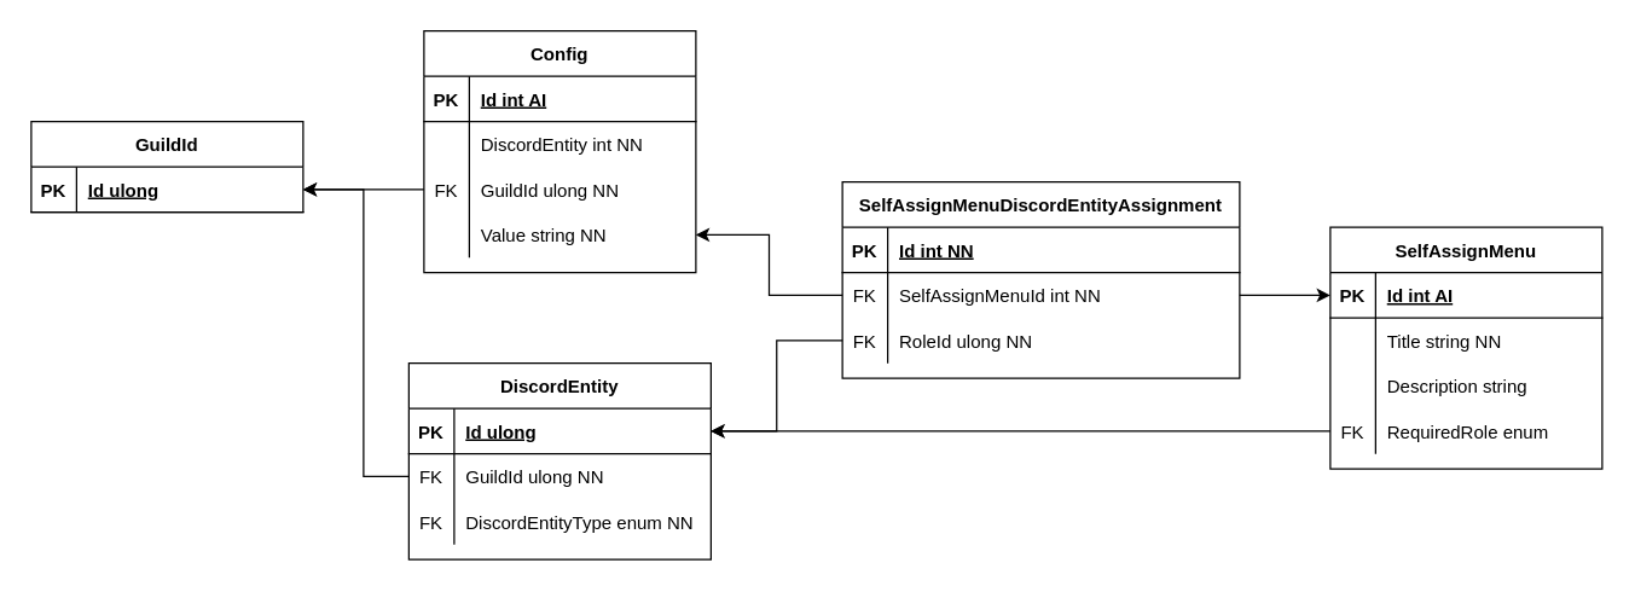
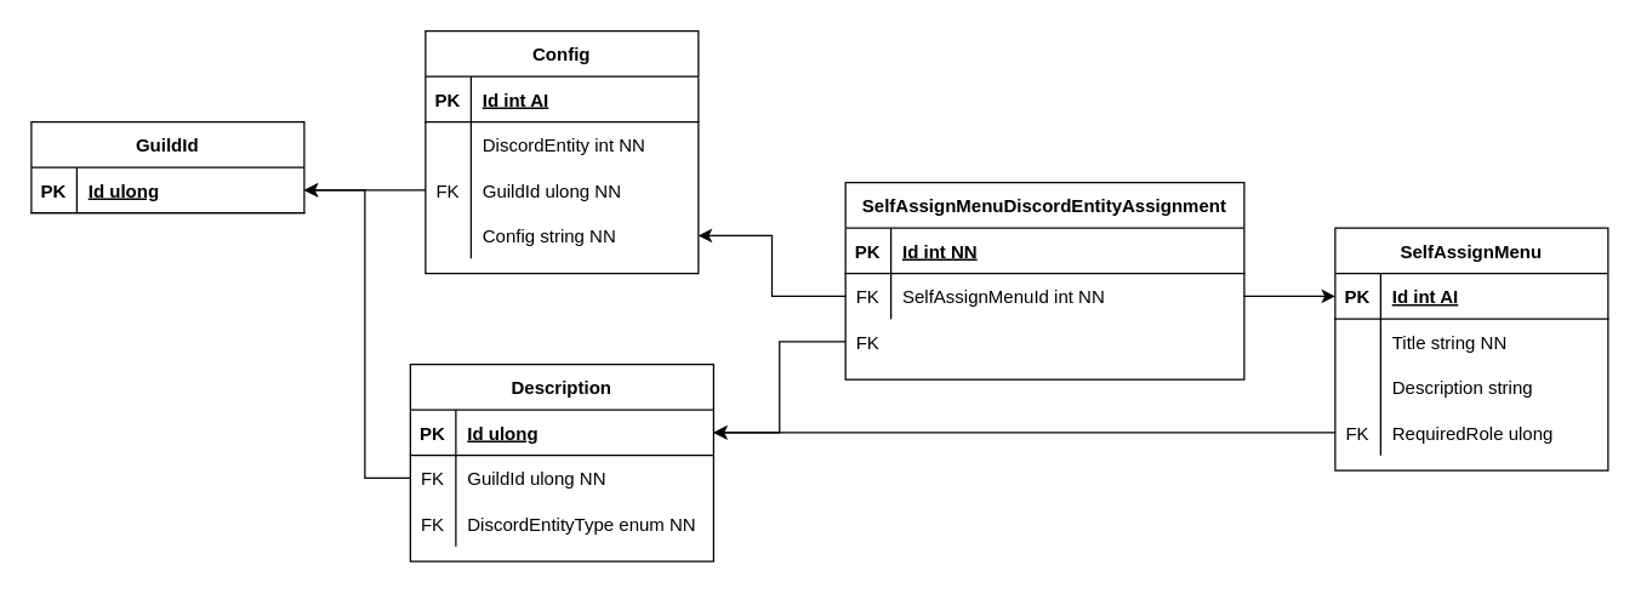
  <mxCell id="0" />
  <mxCell id="1" parent="0" />
  <mxCell id="2" value="GuildId" style="shape=table;startSize=30;container=1;collapsible=1;childLayout=tableLayout;fixedRows=1;rowLines=0;fontStyle=1;align=center;resizeLast=1;" parent="1" vertex="1"><mxGeometry x="20" y="80" width="180" height="60" as="geometry" /></mxCell>
  <mxCell id="3" value="" style="shape=partialRectangle;collapsible=0;dropTarget=0;pointerEvents=0;fillColor=none;top=0;left=0;bottom=1;right=0;points=[[0,0.5],[1,0.5]];portConstraint=eastwest;" parent="2" vertex="1"><mxGeometry y="30" width="180" height="30" as="geometry" /></mxCell>
  <mxCell id="4" value="PK" style="shape=partialRectangle;connectable=0;fillColor=none;top=0;left=0;bottom=0;right=0;fontStyle=1;overflow=hidden;" parent="3" vertex="1"><mxGeometry width="30" height="30" as="geometry"><mxRectangle width="30" height="30" as="alternateBounds" /></mxGeometry></mxCell>
  <mxCell id="5" value="Id ulong" style="shape=partialRectangle;connectable=0;fillColor=none;top=0;left=0;bottom=0;right=0;align=left;spacingLeft=6;fontStyle=5;overflow=hidden;" parent="3" vertex="1"><mxGeometry x="30" width="150" height="30" as="geometry"><mxRectangle width="150" height="30" as="alternateBounds" /></mxGeometry></mxCell>
  <mxCell id="6" value="Config" style="shape=table;startSize=30;container=1;collapsible=1;childLayout=tableLayout;fixedRows=1;rowLines=0;fontStyle=1;align=center;resizeLast=1;" parent="1" vertex="1"><mxGeometry x="280" y="20" width="180" height="160" as="geometry" /></mxCell>
  <mxCell id="7" value="" style="shape=partialRectangle;collapsible=0;dropTarget=0;pointerEvents=0;fillColor=none;top=0;left=0;bottom=1;right=0;points=[[0,0.5],[1,0.5]];portConstraint=eastwest;" parent="6" vertex="1"><mxGeometry y="30" width="180" height="30" as="geometry" /></mxCell>
  <mxCell id="8" value="PK" style="shape=partialRectangle;connectable=0;fillColor=none;top=0;left=0;bottom=0;right=0;fontStyle=1;overflow=hidden;" parent="7" vertex="1"><mxGeometry width="30" height="30" as="geometry"><mxRectangle width="30" height="30" as="alternateBounds" /></mxGeometry></mxCell>
  <mxCell id="9" value="Id int AI" style="shape=partialRectangle;connectable=0;fillColor=none;top=0;left=0;bottom=0;right=0;align=left;spacingLeft=6;fontStyle=5;overflow=hidden;" parent="7" vertex="1"><mxGeometry x="30" width="150" height="30" as="geometry"><mxRectangle width="150" height="30" as="alternateBounds" /></mxGeometry></mxCell>
  <mxCell id="10" value="" style="shape=partialRectangle;collapsible=0;dropTarget=0;pointerEvents=0;fillColor=none;top=0;left=0;bottom=0;right=0;points=[[0,0.5],[1,0.5]];portConstraint=eastwest;" parent="6" vertex="1"><mxGeometry y="60" width="180" height="30" as="geometry" /></mxCell>
  <mxCell id="11" value="" style="shape=partialRectangle;connectable=0;fillColor=none;top=0;left=0;bottom=0;right=0;editable=1;overflow=hidden;" parent="10" vertex="1"><mxGeometry width="30" height="30" as="geometry"><mxRectangle width="30" height="30" as="alternateBounds" /></mxGeometry></mxCell>
  <mxCell id="12" value="DiscordEntity int NN" style="shape=partialRectangle;connectable=0;fillColor=none;top=0;left=0;bottom=0;right=0;align=left;spacingLeft=6;overflow=hidden;" parent="10" vertex="1"><mxGeometry x="30" width="150" height="30" as="geometry"><mxRectangle width="150" height="30" as="alternateBounds" /></mxGeometry></mxCell>
  <mxCell id="13" value="" style="shape=partialRectangle;collapsible=0;dropTarget=0;pointerEvents=0;fillColor=none;top=0;left=0;bottom=0;right=0;points=[[0,0.5],[1,0.5]];portConstraint=eastwest;" parent="6" vertex="1"><mxGeometry y="90" width="180" height="30" as="geometry" /></mxCell>
  <mxCell id="14" value="FK" style="shape=partialRectangle;connectable=0;fillColor=none;top=0;left=0;bottom=0;right=0;editable=1;overflow=hidden;" parent="13" vertex="1"><mxGeometry width="30" height="30" as="geometry"><mxRectangle width="30" height="30" as="alternateBounds" /></mxGeometry></mxCell>
  <mxCell id="15" value="GuildId ulong NN" style="shape=partialRectangle;connectable=0;fillColor=none;top=0;left=0;bottom=0;right=0;align=left;spacingLeft=6;overflow=hidden;" parent="13" vertex="1"><mxGeometry x="30" width="150" height="30" as="geometry"><mxRectangle width="150" height="30" as="alternateBounds" /></mxGeometry></mxCell>
  <mxCell id="16" value="" style="shape=partialRectangle;collapsible=0;dropTarget=0;pointerEvents=0;fillColor=none;top=0;left=0;bottom=0;right=0;points=[[0,0.5],[1,0.5]];portConstraint=eastwest;" parent="6" vertex="1"><mxGeometry y="120" width="180" height="30" as="geometry" /></mxCell>
  <mxCell id="17" value="" style="shape=partialRectangle;connectable=0;fillColor=none;top=0;left=0;bottom=0;right=0;editable=1;overflow=hidden;" parent="16" vertex="1"><mxGeometry width="30" height="30" as="geometry"><mxRectangle width="30" height="30" as="alternateBounds" /></mxGeometry></mxCell>
- <mxCell id="18" value="Value string NN" style="shape=partialRectangle;connectable=0;fillColor=none;top=0;left=0;bottom=0;right=0;align=left;spacingLeft=6;overflow=hidden;" parent="16" vertex="1"><mxGeometry x="30" width="150" height="30" as="geometry"><mxRectangle width="150" height="30" as="alternateBounds" /></mxGeometry></mxCell>
+ <mxCell id="18" value="Config string NN" style="shape=partialRectangle;connectable=0;fillColor=none;top=0;left=0;bottom=0;right=0;align=left;spacingLeft=6;overflow=hidden;" parent="16" vertex="1"><mxGeometry x="30" width="150" height="30" as="geometry"><mxRectangle width="150" height="30" as="alternateBounds" /></mxGeometry></mxCell>
  <mxCell id="19" style="edgeStyle=orthogonalEdgeStyle;rounded=0;orthogonalLoop=1;jettySize=auto;html=1;exitX=0;exitY=0.5;exitDx=0;exitDy=0;" parent="1" source="13" target="3" edge="1"><mxGeometry relative="1" as="geometry" /></mxCell>
- <mxCell id="20" value="DiscordEntity" style="shape=table;startSize=30;container=1;collapsible=1;childLayout=tableLayout;fixedRows=1;rowLines=0;fontStyle=1;align=center;resizeLast=1;" parent="1" vertex="1"><mxGeometry x="270" y="240" width="200" height="130" as="geometry" /></mxCell>
+ <mxCell id="20" value="Description" style="shape=table;startSize=30;container=1;collapsible=1;childLayout=tableLayout;fixedRows=1;rowLines=0;fontStyle=1;align=center;resizeLast=1;" parent="1" vertex="1"><mxGeometry x="270" y="240" width="200" height="130" as="geometry" /></mxCell>
  <mxCell id="21" value="" style="shape=partialRectangle;collapsible=0;dropTarget=0;pointerEvents=0;fillColor=none;top=0;left=0;bottom=1;right=0;points=[[0,0.5],[1,0.5]];portConstraint=eastwest;" parent="20" vertex="1"><mxGeometry y="30" width="200" height="30" as="geometry" /></mxCell>
  <mxCell id="22" value="PK" style="shape=partialRectangle;connectable=0;fillColor=none;top=0;left=0;bottom=0;right=0;fontStyle=1;overflow=hidden;" parent="21" vertex="1"><mxGeometry width="30" height="30" as="geometry"><mxRectangle width="30" height="30" as="alternateBounds" /></mxGeometry></mxCell>
  <mxCell id="23" value="Id ulong" style="shape=partialRectangle;connectable=0;fillColor=none;top=0;left=0;bottom=0;right=0;align=left;spacingLeft=6;fontStyle=5;overflow=hidden;" parent="21" vertex="1"><mxGeometry x="30" width="170" height="30" as="geometry"><mxRectangle width="170" height="30" as="alternateBounds" /></mxGeometry></mxCell>
  <mxCell id="24" value="" style="shape=partialRectangle;collapsible=0;dropTarget=0;pointerEvents=0;fillColor=none;top=0;left=0;bottom=0;right=0;points=[[0,0.5],[1,0.5]];portConstraint=eastwest;" parent="20" vertex="1"><mxGeometry y="60" width="200" height="30" as="geometry" /></mxCell>
  <mxCell id="25" value="FK" style="shape=partialRectangle;connectable=0;fillColor=none;top=0;left=0;bottom=0;right=0;editable=1;overflow=hidden;" parent="24" vertex="1"><mxGeometry width="30" height="30" as="geometry"><mxRectangle width="30" height="30" as="alternateBounds" /></mxGeometry></mxCell>
  <mxCell id="26" value="GuildId ulong NN" style="shape=partialRectangle;connectable=0;fillColor=none;top=0;left=0;bottom=0;right=0;align=left;spacingLeft=6;overflow=hidden;" parent="24" vertex="1"><mxGeometry x="30" width="170" height="30" as="geometry"><mxRectangle width="170" height="30" as="alternateBounds" /></mxGeometry></mxCell>
  <mxCell id="27" value="" style="shape=partialRectangle;collapsible=0;dropTarget=0;pointerEvents=0;fillColor=none;top=0;left=0;bottom=0;right=0;points=[[0,0.5],[1,0.5]];portConstraint=eastwest;" parent="20" vertex="1"><mxGeometry y="90" width="200" height="30" as="geometry" /></mxCell>
  <mxCell id="28" value="FK" style="shape=partialRectangle;connectable=0;fillColor=none;top=0;left=0;bottom=0;right=0;editable=1;overflow=hidden;" parent="27" vertex="1"><mxGeometry width="30" height="30" as="geometry"><mxRectangle width="30" height="30" as="alternateBounds" /></mxGeometry></mxCell>
  <mxCell id="29" value="DiscordEntityType enum NN" style="shape=partialRectangle;connectable=0;fillColor=none;top=0;left=0;bottom=0;right=0;align=left;spacingLeft=6;overflow=hidden;" parent="27" vertex="1"><mxGeometry x="30" width="170" height="30" as="geometry"><mxRectangle width="170" height="30" as="alternateBounds" /></mxGeometry></mxCell>
  <mxCell id="30" style="edgeStyle=orthogonalEdgeStyle;rounded=0;orthogonalLoop=1;jettySize=auto;html=1;exitX=0;exitY=0.5;exitDx=0;exitDy=0;" parent="1" source="24" target="3" edge="1"><mxGeometry relative="1" as="geometry"><Array as="points"><mxPoint x="240" y="315" /><mxPoint x="240" y="125" /></Array></mxGeometry></mxCell>
  <mxCell id="31" value="SelfAssignMenu" style="shape=table;startSize=30;container=1;collapsible=1;childLayout=tableLayout;fixedRows=1;rowLines=0;fontStyle=1;align=center;resizeLast=1;" parent="1" vertex="1"><mxGeometry x="880" y="150" width="180" height="160" as="geometry" /></mxCell>
  <mxCell id="32" value="" style="shape=partialRectangle;collapsible=0;dropTarget=0;pointerEvents=0;fillColor=none;top=0;left=0;bottom=1;right=0;points=[[0,0.5],[1,0.5]];portConstraint=eastwest;" parent="31" vertex="1"><mxGeometry y="30" width="180" height="30" as="geometry" /></mxCell>
  <mxCell id="33" value="PK" style="shape=partialRectangle;connectable=0;fillColor=none;top=0;left=0;bottom=0;right=0;fontStyle=1;overflow=hidden;" parent="32" vertex="1"><mxGeometry width="30" height="30" as="geometry"><mxRectangle width="30" height="30" as="alternateBounds" /></mxGeometry></mxCell>
  <mxCell id="34" value="Id int AI" style="shape=partialRectangle;connectable=0;fillColor=none;top=0;left=0;bottom=0;right=0;align=left;spacingLeft=6;fontStyle=5;overflow=hidden;" parent="32" vertex="1"><mxGeometry x="30" width="150" height="30" as="geometry"><mxRectangle width="150" height="30" as="alternateBounds" /></mxGeometry></mxCell>
  <mxCell id="35" value="" style="shape=partialRectangle;collapsible=0;dropTarget=0;pointerEvents=0;fillColor=none;top=0;left=0;bottom=0;right=0;points=[[0,0.5],[1,0.5]];portConstraint=eastwest;" parent="31" vertex="1"><mxGeometry y="60" width="180" height="30" as="geometry" /></mxCell>
  <mxCell id="36" value="" style="shape=partialRectangle;connectable=0;fillColor=none;top=0;left=0;bottom=0;right=0;editable=1;overflow=hidden;" parent="35" vertex="1"><mxGeometry width="30" height="30" as="geometry"><mxRectangle width="30" height="30" as="alternateBounds" /></mxGeometry></mxCell>
  <mxCell id="37" value="Title string NN" style="shape=partialRectangle;connectable=0;fillColor=none;top=0;left=0;bottom=0;right=0;align=left;spacingLeft=6;overflow=hidden;" parent="35" vertex="1"><mxGeometry x="30" width="150" height="30" as="geometry"><mxRectangle width="150" height="30" as="alternateBounds" /></mxGeometry></mxCell>
  <mxCell id="38" value="" style="shape=partialRectangle;collapsible=0;dropTarget=0;pointerEvents=0;fillColor=none;top=0;left=0;bottom=0;right=0;points=[[0,0.5],[1,0.5]];portConstraint=eastwest;" parent="31" vertex="1"><mxGeometry y="90" width="180" height="30" as="geometry" /></mxCell>
  <mxCell id="39" value="" style="shape=partialRectangle;connectable=0;fillColor=none;top=0;left=0;bottom=0;right=0;editable=1;overflow=hidden;" parent="38" vertex="1"><mxGeometry width="30" height="30" as="geometry"><mxRectangle width="30" height="30" as="alternateBounds" /></mxGeometry></mxCell>
  <mxCell id="40" value="Description string" style="shape=partialRectangle;connectable=0;fillColor=none;top=0;left=0;bottom=0;right=0;align=left;spacingLeft=6;overflow=hidden;" parent="38" vertex="1"><mxGeometry x="30" width="150" height="30" as="geometry"><mxRectangle width="150" height="30" as="alternateBounds" /></mxGeometry></mxCell>
  <mxCell id="41" value="" style="shape=partialRectangle;collapsible=0;dropTarget=0;pointerEvents=0;fillColor=none;top=0;left=0;bottom=0;right=0;points=[[0,0.5],[1,0.5]];portConstraint=eastwest;" parent="31" vertex="1"><mxGeometry y="120" width="180" height="30" as="geometry" /></mxCell>
  <mxCell id="42" value="FK" style="shape=partialRectangle;connectable=0;fillColor=none;top=0;left=0;bottom=0;right=0;editable=1;overflow=hidden;" parent="41" vertex="1"><mxGeometry width="30" height="30" as="geometry"><mxRectangle width="30" height="30" as="alternateBounds" /></mxGeometry></mxCell>
- <mxCell id="43" value="RequiredRole enum" style="shape=partialRectangle;connectable=0;fillColor=none;top=0;left=0;bottom=0;right=0;align=left;spacingLeft=6;overflow=hidden;" parent="41" vertex="1"><mxGeometry x="30" width="150" height="30" as="geometry"><mxRectangle width="150" height="30" as="alternateBounds" /></mxGeometry></mxCell>
+ <mxCell id="43" value="RequiredRole ulong" style="shape=partialRectangle;connectable=0;fillColor=none;top=0;left=0;bottom=0;right=0;align=left;spacingLeft=6;overflow=hidden;" parent="41" vertex="1"><mxGeometry x="30" width="150" height="30" as="geometry"><mxRectangle width="150" height="30" as="alternateBounds" /></mxGeometry></mxCell>
  <mxCell id="44" style="edgeStyle=orthogonalEdgeStyle;rounded=0;orthogonalLoop=1;jettySize=auto;html=1;exitX=0;exitY=0.5;exitDx=0;exitDy=0;" parent="1" source="41" target="21" edge="1"><mxGeometry relative="1" as="geometry" /></mxCell>
  <mxCell id="45" value="SelfAssignMenuDiscordEntityAssignment" style="shape=table;startSize=30;container=1;collapsible=1;childLayout=tableLayout;fixedRows=1;rowLines=0;fontStyle=1;align=center;resizeLast=1;" parent="1" vertex="1"><mxGeometry x="557" y="120" width="263" height="130" as="geometry" /></mxCell>
  <mxCell id="46" value="" style="shape=partialRectangle;collapsible=0;dropTarget=0;pointerEvents=0;fillColor=none;top=0;left=0;bottom=1;right=0;points=[[0,0.5],[1,0.5]];portConstraint=eastwest;" parent="45" vertex="1"><mxGeometry y="30" width="263" height="30" as="geometry" /></mxCell>
  <mxCell id="47" value="PK" style="shape=partialRectangle;connectable=0;fillColor=none;top=0;left=0;bottom=0;right=0;fontStyle=1;overflow=hidden;" parent="46" vertex="1"><mxGeometry width="30" height="30" as="geometry"><mxRectangle width="30" height="30" as="alternateBounds" /></mxGeometry></mxCell>
  <mxCell id="48" value="Id int NN" style="shape=partialRectangle;connectable=0;fillColor=none;top=0;left=0;bottom=0;right=0;align=left;spacingLeft=6;fontStyle=5;overflow=hidden;" parent="46" vertex="1"><mxGeometry x="30" width="233" height="30" as="geometry"><mxRectangle width="233" height="30" as="alternateBounds" /></mxGeometry></mxCell>
  <mxCell id="49" value="" style="shape=partialRectangle;collapsible=0;dropTarget=0;pointerEvents=0;fillColor=none;top=0;left=0;bottom=0;right=0;points=[[0,0.5],[1,0.5]];portConstraint=eastwest;" parent="45" vertex="1"><mxGeometry y="60" width="263" height="30" as="geometry" /></mxCell>
  <mxCell id="50" value="FK" style="shape=partialRectangle;connectable=0;fillColor=none;top=0;left=0;bottom=0;right=0;editable=1;overflow=hidden;" parent="49" vertex="1"><mxGeometry width="30" height="30" as="geometry"><mxRectangle width="30" height="30" as="alternateBounds" /></mxGeometry></mxCell>
  <mxCell id="51" value="SelfAssignMenuId int NN" style="shape=partialRectangle;connectable=0;fillColor=none;top=0;left=0;bottom=0;right=0;align=left;spacingLeft=6;overflow=hidden;" parent="49" vertex="1"><mxGeometry x="30" width="233" height="30" as="geometry"><mxRectangle width="233" height="30" as="alternateBounds" /></mxGeometry></mxCell>
  <mxCell id="52" value="" style="shape=partialRectangle;collapsible=0;dropTarget=0;pointerEvents=0;fillColor=none;top=0;left=0;bottom=0;right=0;points=[[0,0.5],[1,0.5]];portConstraint=eastwest;" parent="45" vertex="1"><mxGeometry y="90" width="263" height="30" as="geometry" /></mxCell>
  <mxCell id="53" value="FK" style="shape=partialRectangle;connectable=0;fillColor=none;top=0;left=0;bottom=0;right=0;editable=1;overflow=hidden;" parent="52" vertex="1"><mxGeometry width="30" height="30" as="geometry"><mxRectangle width="30" height="30" as="alternateBounds" /></mxGeometry></mxCell>
- <mxCell id="54" value="RoleId ulong NN" style="shape=partialRectangle;connectable=0;fillColor=none;top=0;left=0;bottom=0;right=0;align=left;spacingLeft=6;overflow=hidden;" parent="52" vertex="1"><mxGeometry x="30" width="233" height="30" as="geometry"><mxRectangle width="233" height="30" as="alternateBounds" /></mxGeometry></mxCell>
  <mxCell id="55" style="edgeStyle=orthogonalEdgeStyle;rounded=0;orthogonalLoop=1;jettySize=auto;html=1;exitX=1;exitY=0.5;exitDx=0;exitDy=0;" parent="1" source="49" target="32" edge="1"><mxGeometry relative="1" as="geometry" /></mxCell>
  <mxCell id="56" style="edgeStyle=orthogonalEdgeStyle;rounded=0;orthogonalLoop=1;jettySize=auto;html=1;exitX=0;exitY=0.5;exitDx=0;exitDy=0;" parent="1" source="52" target="21" edge="1"><mxGeometry relative="1" as="geometry" /></mxCell>
  <mxCell id="57" value="" style="edgeStyle=orthogonalEdgeStyle;rounded=0;orthogonalLoop=1;jettySize=auto;html=1;" edge="1" parent="1" source="49" target="16"><mxGeometry relative="1" as="geometry" /></mxCell>
